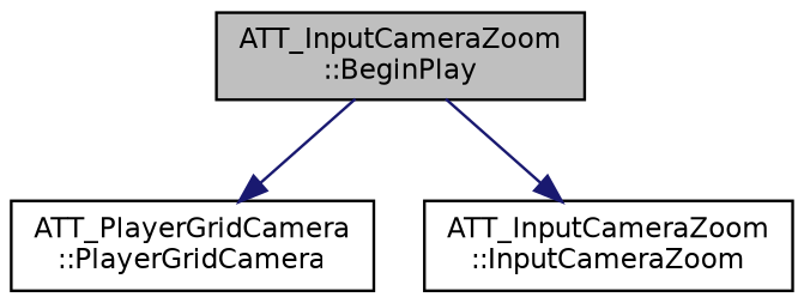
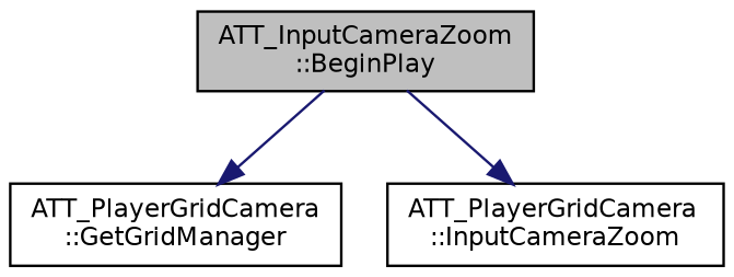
  digraph {
    rankdir=TB
    node [color=black fillcolor=white fontname=Helvetica fontsize=10 shape=record style=filled]
    edge [color=midnightblue fontname=Helvetica fontsize=10 labelfontname=Helvetica labelfontsize=10 style=solid]
    n1 [fillcolor=grey75 fontcolor=black height=0.2 label="ATT_InputCameraZoom\l::BeginPlay" width=0.4]
-   n2 [height=0.2 label="ATT_PlayerGridCamera\l::PlayerGridCamera" width=0.4]
-   n3 [height=0.2 label="ATT_InputCameraZoom\l::InputCameraZoom" width=0.4]
+   n2 [height=0.2 label="ATT_PlayerGridCamera\l::GetGridManager" width=0.4]
+   n3 [height=0.2 label="ATT_PlayerGridCamera\l::InputCameraZoom" width=0.4]
    n1 -> n2
    n1 -> n3
  }
